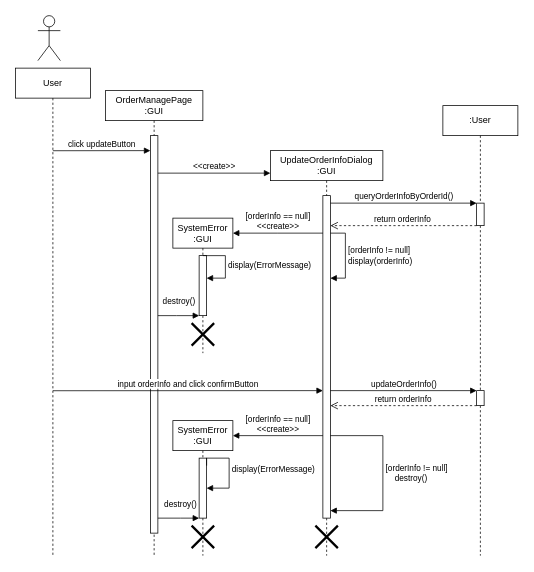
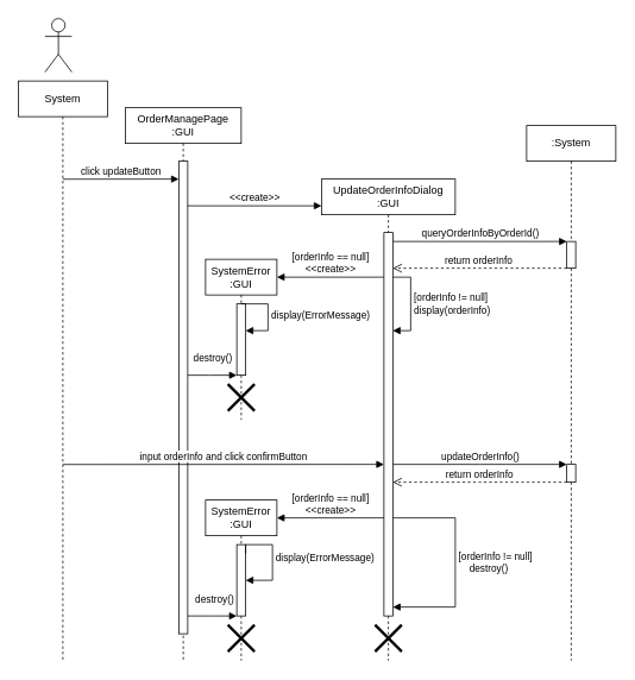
  <mxCell id="0" />
  <mxCell id="1" parent="0" />
  <mxCell id="2" value="" style="shape=umlActor;verticalLabelPosition=bottom;verticalAlign=top;html=1;" vertex="1" parent="1"><mxGeometry x="50" y="20" width="30" height="60" as="geometry" /></mxCell>
- <mxCell id="3" value="User" style="shape=umlLifeline;perimeter=lifelinePerimeter;whiteSpace=wrap;html=1;container=1;dropTarget=0;collapsible=0;recursiveResize=0;outlineConnect=0;portConstraint=eastwest;newEdgeStyle={&quot;edgeStyle&quot;:&quot;elbowEdgeStyle&quot;,&quot;elbow&quot;:&quot;vertical&quot;,&quot;curved&quot;:0,&quot;rounded&quot;:0};" vertex="1" parent="1"><mxGeometry x="20" y="90" width="100" height="650" as="geometry" /></mxCell>
+ <mxCell id="3" value="System" style="shape=umlLifeline;perimeter=lifelinePerimeter;whiteSpace=wrap;html=1;container=1;dropTarget=0;collapsible=0;recursiveResize=0;outlineConnect=0;portConstraint=eastwest;newEdgeStyle={&quot;edgeStyle&quot;:&quot;elbowEdgeStyle&quot;,&quot;elbow&quot;:&quot;vertical&quot;,&quot;curved&quot;:0,&quot;rounded&quot;:0};" vertex="1" parent="1"><mxGeometry x="20" y="90" width="100" height="650" as="geometry" /></mxCell>
  <mxCell id="4" value="OrderManagePage&lt;br&gt;:GUI" style="shape=umlLifeline;perimeter=lifelinePerimeter;whiteSpace=wrap;html=1;container=1;dropTarget=0;collapsible=0;recursiveResize=0;outlineConnect=0;portConstraint=eastwest;newEdgeStyle={&quot;edgeStyle&quot;:&quot;elbowEdgeStyle&quot;,&quot;elbow&quot;:&quot;vertical&quot;,&quot;curved&quot;:0,&quot;rounded&quot;:0};" vertex="1" parent="1"><mxGeometry x="140" y="120" width="130" height="620" as="geometry" /></mxCell>
  <mxCell id="5" value="" style="html=1;points=[];perimeter=orthogonalPerimeter;outlineConnect=0;targetShapes=umlLifeline;portConstraint=eastwest;newEdgeStyle={&quot;edgeStyle&quot;:&quot;elbowEdgeStyle&quot;,&quot;elbow&quot;:&quot;vertical&quot;,&quot;curved&quot;:0,&quot;rounded&quot;:0};" vertex="1" parent="4"><mxGeometry x="60" y="60" width="10" height="530" as="geometry" /></mxCell>
  <mxCell id="6" value="click updateButton" style="html=1;verticalAlign=bottom;endArrow=block;edgeStyle=elbowEdgeStyle;elbow=vertical;curved=0;rounded=0;" edge="1" parent="1" target="5"><mxGeometry width="80" relative="1" as="geometry"><mxPoint x="69.929" y="200.136" as="sourcePoint" /><mxPoint x="190" y="200" as="targetPoint" /></mxGeometry></mxCell>
  <mxCell id="7" value="UpdateOrderInfoDialog&lt;br&gt;:GUI" style="shape=umlLifeline;perimeter=lifelinePerimeter;whiteSpace=wrap;html=1;container=1;dropTarget=0;collapsible=0;recursiveResize=0;outlineConnect=0;portConstraint=eastwest;newEdgeStyle={&quot;edgeStyle&quot;:&quot;elbowEdgeStyle&quot;,&quot;elbow&quot;:&quot;vertical&quot;,&quot;curved&quot;:0,&quot;rounded&quot;:0};" vertex="1" parent="1"><mxGeometry x="360" y="200" width="150" height="540" as="geometry" /></mxCell>
  <mxCell id="8" value="" style="html=1;points=[];perimeter=orthogonalPerimeter;outlineConnect=0;targetShapes=umlLifeline;portConstraint=eastwest;newEdgeStyle={&quot;edgeStyle&quot;:&quot;elbowEdgeStyle&quot;,&quot;elbow&quot;:&quot;vertical&quot;,&quot;curved&quot;:0,&quot;rounded&quot;:0};" vertex="1" parent="7"><mxGeometry x="70" y="60" width="10" height="430" as="geometry" /></mxCell>
  <mxCell id="9" value="" style="shape=umlDestroy;whiteSpace=wrap;html=1;strokeWidth=3;targetShapes=umlLifeline;" vertex="1" parent="7"><mxGeometry x="60" y="500" width="30" height="30" as="geometry" /></mxCell>
  <mxCell id="10" value="[orderInfo != null]&lt;br&gt;display(orderInfo)" style="html=1;align=left;spacingLeft=2;endArrow=block;rounded=0;edgeStyle=orthogonalEdgeStyle;curved=0;rounded=0;" edge="1" parent="7" source="8" target="8"><mxGeometry relative="1" as="geometry"><mxPoint x="80" y="110" as="sourcePoint" /><Array as="points"><mxPoint x="100" y="110" /><mxPoint x="100" y="170" /></Array><mxPoint x="75" y="140" as="targetPoint" /></mxGeometry></mxCell>
  <mxCell id="11" value="[orderInfo != null]&lt;br&gt;&lt;span style=&quot;&quot;&gt;&lt;span style=&quot;&quot;&gt;&amp;nbsp;&amp;nbsp;&amp;nbsp;&amp;nbsp;&lt;/span&gt;&lt;/span&gt;destroy()" style="html=1;align=left;spacingLeft=2;endArrow=block;rounded=0;edgeStyle=orthogonalEdgeStyle;curved=0;rounded=0;" edge="1" parent="7" source="8" target="8"><mxGeometry relative="1" as="geometry"><mxPoint x="80" y="400" as="sourcePoint" /><Array as="points"><mxPoint x="150" y="380" /><mxPoint x="150" y="480" /></Array><mxPoint x="80" y="480" as="targetPoint" /></mxGeometry></mxCell>
  <mxCell id="12" value="&amp;lt;&amp;lt;create&amp;gt;&amp;gt;" style="html=1;verticalAlign=bottom;endArrow=block;edgeStyle=elbowEdgeStyle;elbow=vertical;curved=0;rounded=0;entryX=0;entryY=0.061;entryDx=0;entryDy=0;entryPerimeter=0;" edge="1" parent="1" source="5"><mxGeometry width="80" relative="1" as="geometry"><mxPoint x="215" y="230" as="sourcePoint" /><mxPoint x="360" y="230.305" as="targetPoint" /></mxGeometry></mxCell>
  <mxCell id="13" value="input orderInfo and click confirmButton" style="html=1;verticalAlign=bottom;endArrow=block;edgeStyle=elbowEdgeStyle;elbow=vertical;curved=0;rounded=0;" edge="1" parent="1" target="8"><mxGeometry width="80" relative="1" as="geometry"><mxPoint x="69.997" y="520.13" as="sourcePoint" /><mxPoint x="419.83" y="520.13" as="targetPoint" /></mxGeometry></mxCell>
- <mxCell id="14" value=":User" style="shape=umlLifeline;perimeter=lifelinePerimeter;whiteSpace=wrap;html=1;container=1;dropTarget=0;collapsible=0;recursiveResize=0;outlineConnect=0;portConstraint=eastwest;newEdgeStyle={&quot;edgeStyle&quot;:&quot;elbowEdgeStyle&quot;,&quot;elbow&quot;:&quot;vertical&quot;,&quot;curved&quot;:0,&quot;rounded&quot;:0};" vertex="1" parent="1"><mxGeometry x="590" y="140" width="100" height="600" as="geometry" /></mxCell>
+ <mxCell id="14" value=":System" style="shape=umlLifeline;perimeter=lifelinePerimeter;whiteSpace=wrap;html=1;container=1;dropTarget=0;collapsible=0;recursiveResize=0;outlineConnect=0;portConstraint=eastwest;newEdgeStyle={&quot;edgeStyle&quot;:&quot;elbowEdgeStyle&quot;,&quot;elbow&quot;:&quot;vertical&quot;,&quot;curved&quot;:0,&quot;rounded&quot;:0};" vertex="1" parent="1"><mxGeometry x="590" y="140" width="100" height="600" as="geometry" /></mxCell>
  <mxCell id="15" value="" style="html=1;points=[];perimeter=orthogonalPerimeter;outlineConnect=0;targetShapes=umlLifeline;portConstraint=eastwest;newEdgeStyle={&quot;edgeStyle&quot;:&quot;elbowEdgeStyle&quot;,&quot;elbow&quot;:&quot;vertical&quot;,&quot;curved&quot;:0,&quot;rounded&quot;:0};" vertex="1" parent="14"><mxGeometry x="45" y="380" width="10" height="20" as="geometry" /></mxCell>
  <mxCell id="16" value="" style="html=1;points=[];perimeter=orthogonalPerimeter;outlineConnect=0;targetShapes=umlLifeline;portConstraint=eastwest;newEdgeStyle={&quot;edgeStyle&quot;:&quot;elbowEdgeStyle&quot;,&quot;elbow&quot;:&quot;vertical&quot;,&quot;curved&quot;:0,&quot;rounded&quot;:0};" vertex="1" parent="14"><mxGeometry x="45" y="130" width="10" height="30" as="geometry" /></mxCell>
  <mxCell id="17" value="updateOrderInfo()" style="html=1;verticalAlign=bottom;endArrow=block;edgeStyle=elbowEdgeStyle;elbow=vertical;curved=0;rounded=0;" edge="1" parent="1" source="8"><mxGeometry width="80" relative="1" as="geometry"><mxPoint x="440" y="520" as="sourcePoint" /><mxPoint x="635" y="520" as="targetPoint" /></mxGeometry></mxCell>
  <mxCell id="18" value="return orderInfo" style="html=1;verticalAlign=bottom;endArrow=open;dashed=1;endSize=8;edgeStyle=elbowEdgeStyle;elbow=vertical;curved=0;rounded=0;" edge="1" parent="1" target="8"><mxGeometry relative="1" as="geometry"><mxPoint x="635" y="540" as="sourcePoint" /><mxPoint x="440" y="540" as="targetPoint" /></mxGeometry></mxCell>
  <mxCell id="19" value="[orderInfo == null]&lt;br&gt;&amp;lt;&amp;lt;create&amp;gt;&amp;gt;" style="html=1;verticalAlign=bottom;endArrow=block;edgeStyle=elbowEdgeStyle;elbow=vertical;curved=0;rounded=0;" edge="1" parent="1" source="8"><mxGeometry width="80" relative="1" as="geometry"><mxPoint x="420" y="580.047" as="sourcePoint" /><mxPoint x="310" y="580.38" as="targetPoint" /></mxGeometry></mxCell>
  <mxCell id="20" value="SystemError&lt;br&gt;:GUI" style="shape=umlLifeline;perimeter=lifelinePerimeter;whiteSpace=wrap;html=1;container=1;dropTarget=0;collapsible=0;recursiveResize=0;outlineConnect=0;portConstraint=eastwest;newEdgeStyle={&quot;edgeStyle&quot;:&quot;elbowEdgeStyle&quot;,&quot;elbow&quot;:&quot;vertical&quot;,&quot;curved&quot;:0,&quot;rounded&quot;:0};" vertex="1" parent="1"><mxGeometry x="230" y="560" width="80" height="180" as="geometry" /></mxCell>
  <mxCell id="21" value="" style="html=1;points=[];perimeter=orthogonalPerimeter;outlineConnect=0;targetShapes=umlLifeline;portConstraint=eastwest;newEdgeStyle={&quot;edgeStyle&quot;:&quot;elbowEdgeStyle&quot;,&quot;elbow&quot;:&quot;vertical&quot;,&quot;curved&quot;:0,&quot;rounded&quot;:0};" vertex="1" parent="20"><mxGeometry x="35" y="50" width="10" height="80" as="geometry" /></mxCell>
  <mxCell id="22" value="" style="shape=umlDestroy;whiteSpace=wrap;html=1;strokeWidth=3;targetShapes=umlLifeline;" vertex="1" parent="20"><mxGeometry x="25" y="140" width="30" height="30" as="geometry" /></mxCell>
  <mxCell id="23" value="display(ErrorMessage)" style="html=1;align=left;spacingLeft=2;endArrow=block;rounded=0;edgeStyle=orthogonalEdgeStyle;curved=0;rounded=0;" edge="1" parent="1" target="21"><mxGeometry relative="1" as="geometry"><mxPoint x="275" y="620" as="sourcePoint" /><Array as="points"><mxPoint x="275" y="610" /><mxPoint x="305" y="610" /><mxPoint x="305" y="650" /></Array><mxPoint x="280" y="650" as="targetPoint" /></mxGeometry></mxCell>
  <mxCell id="24" value="destroy()" style="html=1;verticalAlign=bottom;endArrow=block;edgeStyle=elbowEdgeStyle;elbow=vertical;curved=0;rounded=0;" edge="1" parent="1" source="5" target="21"><mxGeometry x="0.091" y="10" width="80" relative="1" as="geometry"><mxPoint x="215" y="680" as="sourcePoint" /><mxPoint x="260" y="680" as="targetPoint" /><Array as="points"><mxPoint x="240" y="690" /></Array><mxPoint as="offset" /></mxGeometry></mxCell>
  <mxCell id="25" value="queryOrderInfoByOrderId()" style="html=1;verticalAlign=bottom;endArrow=block;edgeStyle=elbowEdgeStyle;elbow=vertical;curved=0;rounded=0;" edge="1" parent="1" source="8"><mxGeometry width="80" relative="1" as="geometry"><mxPoint x="450" y="270" as="sourcePoint" /><mxPoint x="635" y="270.17" as="targetPoint" /></mxGeometry></mxCell>
  <mxCell id="26" value="return orderInfo" style="html=1;verticalAlign=bottom;endArrow=open;dashed=1;endSize=8;edgeStyle=elbowEdgeStyle;elbow=vertical;curved=0;rounded=0;" edge="1" parent="1" target="8"><mxGeometry x="0.015" relative="1" as="geometry"><mxPoint x="635" y="299.997" as="sourcePoint" /><mxPoint x="440" y="300" as="targetPoint" /><mxPoint as="offset" /></mxGeometry></mxCell>
  <mxCell id="27" value="[orderInfo == null]&lt;br&gt;&amp;lt;&amp;lt;create&amp;gt;&amp;gt;" style="html=1;verticalAlign=bottom;endArrow=block;edgeStyle=elbowEdgeStyle;elbow=vertical;curved=0;rounded=0;" edge="1" parent="1" source="8"><mxGeometry width="80" relative="1" as="geometry"><mxPoint x="420" y="309.667" as="sourcePoint" /><mxPoint x="310" y="310" as="targetPoint" /></mxGeometry></mxCell>
  <mxCell id="28" value="SystemError&lt;br&gt;:GUI" style="shape=umlLifeline;perimeter=lifelinePerimeter;whiteSpace=wrap;html=1;container=1;dropTarget=0;collapsible=0;recursiveResize=0;outlineConnect=0;portConstraint=eastwest;newEdgeStyle={&quot;edgeStyle&quot;:&quot;elbowEdgeStyle&quot;,&quot;elbow&quot;:&quot;vertical&quot;,&quot;curved&quot;:0,&quot;rounded&quot;:0};" vertex="1" parent="1"><mxGeometry x="230" y="290" width="80" height="180" as="geometry" /></mxCell>
  <mxCell id="29" value="" style="html=1;points=[];perimeter=orthogonalPerimeter;outlineConnect=0;targetShapes=umlLifeline;portConstraint=eastwest;newEdgeStyle={&quot;edgeStyle&quot;:&quot;elbowEdgeStyle&quot;,&quot;elbow&quot;:&quot;vertical&quot;,&quot;curved&quot;:0,&quot;rounded&quot;:0};" vertex="1" parent="28"><mxGeometry x="35" y="50" width="10" height="80" as="geometry" /></mxCell>
  <mxCell id="30" value="" style="shape=umlDestroy;whiteSpace=wrap;html=1;strokeWidth=3;targetShapes=umlLifeline;" vertex="1" parent="28"><mxGeometry x="25" y="140" width="30" height="30" as="geometry" /></mxCell>
  <mxCell id="31" value="display(ErrorMessage)" style="html=1;align=left;spacingLeft=2;endArrow=block;rounded=0;edgeStyle=orthogonalEdgeStyle;curved=0;rounded=0;" edge="1" parent="1"><mxGeometry x="0.007" relative="1" as="geometry"><mxPoint x="270" y="340" as="sourcePoint" /><Array as="points"><mxPoint x="300" y="370" /></Array><mxPoint x="275" y="370" as="targetPoint" /><mxPoint as="offset" /></mxGeometry></mxCell>
  <mxCell id="32" value="destroy()" style="html=1;verticalAlign=bottom;endArrow=block;edgeStyle=elbowEdgeStyle;elbow=vertical;curved=0;rounded=0;" edge="1" parent="1" source="5" target="29"><mxGeometry y="10" width="80" relative="1" as="geometry"><mxPoint x="230" y="420" as="sourcePoint" /><mxPoint x="255" y="410" as="targetPoint" /><Array as="points"><mxPoint x="235" y="420" /></Array><mxPoint as="offset" /></mxGeometry></mxCell>
